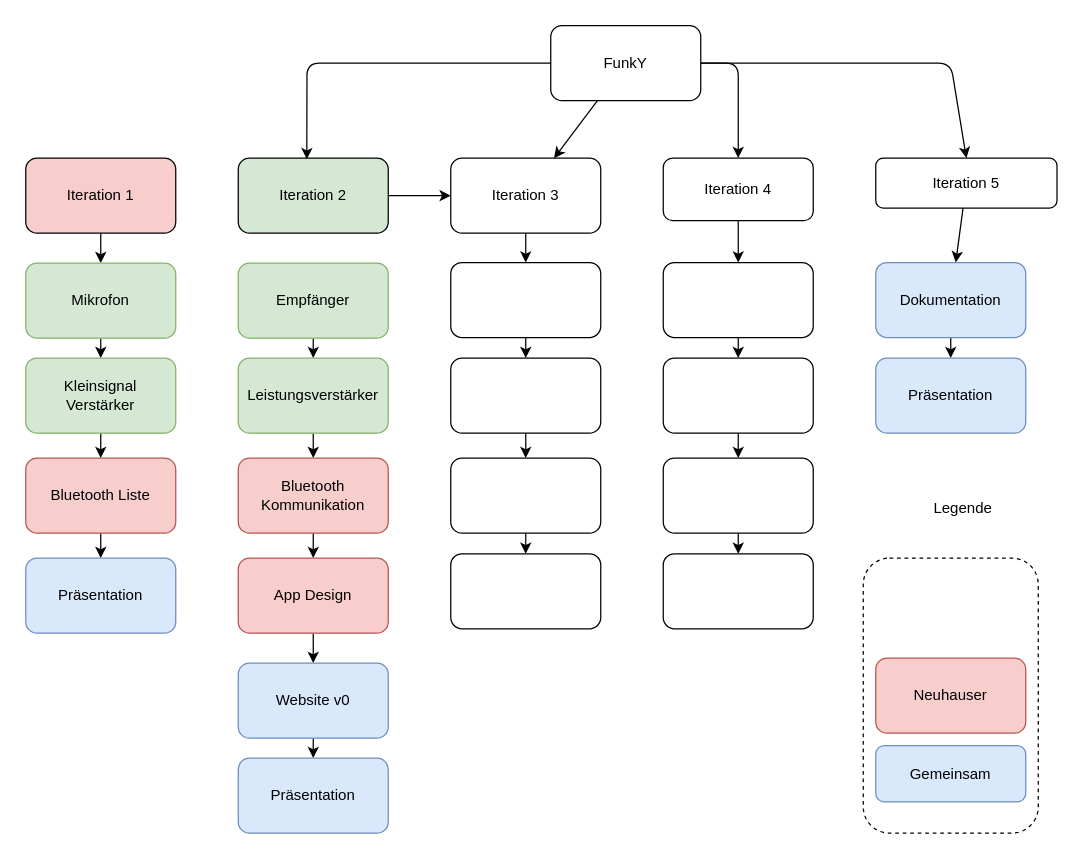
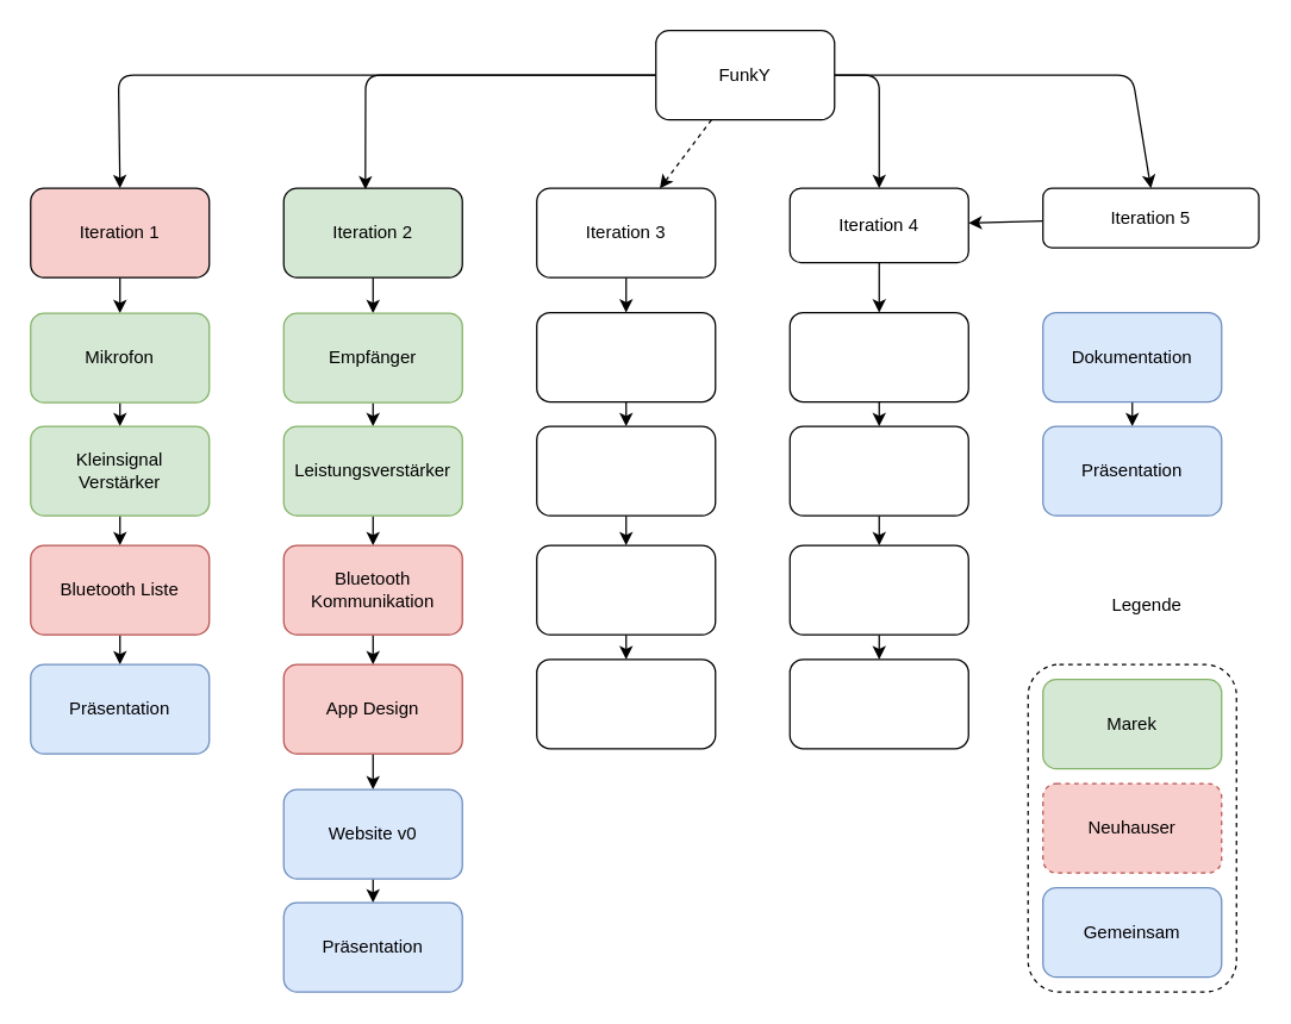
  <mxCell id="0" />
  <mxCell id="1" parent="0" />
- <mxCell id="3" style="edgeStyle=none;html=1;fontSize=12;fontColor=default;" edge="1" parent="1" source="7" target="13"><mxGeometry relative="1" as="geometry" /></mxCell>
+ <mxCell id="2" style="edgeStyle=none;html=1;entryX=0.5;entryY=0;entryDx=0;entryDy=0;fontSize=12;fontColor=default;" edge="1" parent="1" source="7" target="11"><mxGeometry relative="1" as="geometry"><Array as="points"><mxPoint x="79" y="50" /></Array></mxGeometry></mxCell>
+ <mxCell id="3" style="edgeStyle=none;html=1;fontSize=12;fontColor=default;dashed=1;" edge="1" parent="1" source="7" target="13"><mxGeometry relative="1" as="geometry" /></mxCell>
  <mxCell id="4" style="edgeStyle=none;html=1;entryX=0.457;entryY=0.014;entryDx=0;entryDy=0;entryPerimeter=0;fontSize=12;fontColor=default;" edge="1" parent="1" source="7" target="9"><mxGeometry relative="1" as="geometry"><Array as="points"><mxPoint x="245" y="50" /></Array></mxGeometry></mxCell>
  <mxCell id="5" style="edgeStyle=none;html=1;entryX=0.5;entryY=0;entryDx=0;entryDy=0;fontSize=12;fontColor=default;" edge="1" parent="1" source="7" target="17"><mxGeometry relative="1" as="geometry"><Array as="points"><mxPoint x="590" y="50" /></Array></mxGeometry></mxCell>
  <mxCell id="6" style="edgeStyle=none;html=1;exitX=1;exitY=0.5;exitDx=0;exitDy=0;entryX=0.5;entryY=0;entryDx=0;entryDy=0;fontSize=12;fontColor=default;" edge="1" parent="1" source="7" target="15"><mxGeometry relative="1" as="geometry"><Array as="points"><mxPoint x="760" y="50" /></Array></mxGeometry></mxCell>
  <mxCell id="7" value="FunkY" style="rounded=1;whiteSpace=wrap;html=1;" vertex="1" parent="1"><mxGeometry x="440" y="20" width="120" height="60" as="geometry" /></mxCell>
- <mxCell id="8" value="" style="edgeStyle=none;html=1;fontSize=12;fontColor=default;" edge="1" parent="1" source="9" target="13"><mxGeometry relative="1" as="geometry" /></mxCell>
+ <mxCell id="8" value="" style="edgeStyle=none;html=1;fontSize=12;fontColor=default;" edge="1" parent="1" source="9" target="31"><mxGeometry relative="1" as="geometry" /></mxCell>
  <mxCell id="9" value="Iteration 2" style="rounded=1;whiteSpace=wrap;html=1;fillColor=#d5e8d4;" vertex="1" parent="1"><mxGeometry x="190" y="126" width="120" height="60" as="geometry" /></mxCell>
  <mxCell id="10" value="" style="edgeStyle=none;html=1;" edge="1" parent="1" source="11" target="19"><mxGeometry relative="1" as="geometry" /></mxCell>
  <mxCell id="11" value="Iteration 1" style="rounded=1;whiteSpace=wrap;html=1;fillColor=#f8cecc;" vertex="1" parent="1"><mxGeometry x="20" y="126" width="120" height="60" as="geometry" /></mxCell>
  <mxCell id="12" value="" style="edgeStyle=none;html=1;fontSize=12;fontColor=default;" edge="1" parent="1" source="13" target="45"><mxGeometry relative="1" as="geometry" /></mxCell>
  <mxCell id="13" value="Iteration 3" style="rounded=1;whiteSpace=wrap;html=1;" vertex="1" parent="1"><mxGeometry x="360" y="126" width="120" height="60" as="geometry" /></mxCell>
- <mxCell id="14" value="" style="edgeStyle=none;html=1;fontSize=12;fontColor=default;" edge="1" parent="1" source="15" target="41"><mxGeometry relative="1" as="geometry" /></mxCell>
+ <mxCell id="14" value="" style="edgeStyle=none;html=1;fontSize=12;fontColor=default;" edge="1" parent="1" source="15" target="17"><mxGeometry relative="1" as="geometry" /></mxCell>
  <mxCell id="15" value="Iteration 5" style="rounded=1;whiteSpace=wrap;html=1;" vertex="1" parent="1"><mxGeometry x="700" y="126" width="145" height="40" as="geometry" /></mxCell>
  <mxCell id="16" value="" style="edgeStyle=none;html=1;fontSize=12;fontColor=default;" edge="1" parent="1" source="17" target="47"><mxGeometry relative="1" as="geometry" /></mxCell>
  <mxCell id="17" value="Iteration 4" style="rounded=1;whiteSpace=wrap;html=1;" vertex="1" parent="1"><mxGeometry x="530" y="126" width="120" height="50" as="geometry" /></mxCell>
  <mxCell id="18" value="" style="edgeStyle=none;html=1;" edge="1" parent="1" source="19" target="21"><mxGeometry relative="1" as="geometry" /></mxCell>
  <mxCell id="19" value="Mikrofon" style="rounded=1;whiteSpace=wrap;html=1;fillColor=#d5e8d4;strokeColor=#82b366;" vertex="1" parent="1"><mxGeometry x="20" y="210" width="120" height="60" as="geometry" /></mxCell>
  <mxCell id="20" value="" style="edgeStyle=none;html=1;" edge="1" parent="1" source="21" target="23"><mxGeometry relative="1" as="geometry" /></mxCell>
  <mxCell id="21" value="Kleinsignal &lt;br&gt;Verstärker" style="rounded=1;whiteSpace=wrap;html=1;fillColor=#d5e8d4;strokeColor=#82b366;" vertex="1" parent="1"><mxGeometry x="20" y="286" width="120" height="60" as="geometry" /></mxCell>
  <mxCell id="22" value="" style="edgeStyle=none;html=1;" edge="1" parent="1" source="23" target="24"><mxGeometry relative="1" as="geometry" /></mxCell>
  <mxCell id="23" value="Bluetooth Liste" style="rounded=1;whiteSpace=wrap;html=1;fillColor=#f8cecc;strokeColor=#b85450;" vertex="1" parent="1"><mxGeometry x="20" y="366" width="120" height="60" as="geometry" /></mxCell>
  <mxCell id="24" value="Präsentation" style="rounded=1;whiteSpace=wrap;html=1;fillColor=#dae8fc;strokeColor=#6c8ebf;" vertex="1" parent="1"><mxGeometry x="20" y="446" width="120" height="60" as="geometry" /></mxCell>
  <mxCell id="25" value="" style="rounded=1;whiteSpace=wrap;html=1;dashed=1;fillColor=none;" vertex="1" parent="1"><mxGeometry x="690" y="446" width="140" height="220" as="geometry" /></mxCell>
- <mxCell id="27" value="Neuhauser" style="rounded=1;whiteSpace=wrap;html=1;fillColor=#f8cecc;strokeColor=#b85450;" vertex="1" parent="1"><mxGeometry x="700" y="526" width="120" height="60" as="geometry" /></mxCell>
- <mxCell id="28" value="Gemeinsam" style="rounded=1;whiteSpace=wrap;html=1;fillColor=#dae8fc;strokeColor=#6c8ebf;" vertex="1" parent="1"><mxGeometry x="700" y="596" width="120" height="45" as="geometry" /></mxCell>
+ <mxCell id="26" value="Marek" style="rounded=1;whiteSpace=wrap;html=1;fillColor=#d5e8d4;strokeColor=#82b366;" vertex="1" parent="1"><mxGeometry x="700" y="456" width="120" height="60" as="geometry" /></mxCell>
+ <mxCell id="27" value="Neuhauser" style="rounded=1;whiteSpace=wrap;html=1;fillColor=#f8cecc;strokeColor=#b85450;dashed=1;" vertex="1" parent="1"><mxGeometry x="700" y="526" width="120" height="60" as="geometry" /></mxCell>
+ <mxCell id="28" value="Gemeinsam" style="rounded=1;whiteSpace=wrap;html=1;fillColor=#dae8fc;strokeColor=#6c8ebf;" vertex="1" parent="1"><mxGeometry x="700" y="596" width="120" height="60" as="geometry" /></mxCell>
  <mxCell id="29" value="Legende" style="text;strokeColor=none;fillColor=none;align=center;verticalAlign=middle;rounded=0;dashed=1;fontSize=12;labelPosition=center;verticalLabelPosition=middle;fontColor=default;whiteSpace=wrap;html=1;spacing=0;" vertex="1" parent="1"><mxGeometry x="740" y="396" width="60" height="20" as="geometry" /></mxCell>
  <mxCell id="30" value="" style="edgeStyle=none;html=1;fontSize=12;fontColor=default;" edge="1" parent="1" source="31" target="33"><mxGeometry relative="1" as="geometry" /></mxCell>
  <mxCell id="31" value="Empfänger" style="rounded=1;whiteSpace=wrap;html=1;fillColor=#d5e8d4;strokeColor=#82b366;" vertex="1" parent="1"><mxGeometry x="190" y="210" width="120" height="60" as="geometry" /></mxCell>
  <mxCell id="32" value="" style="edgeStyle=none;html=1;fontSize=12;fontColor=default;" edge="1" parent="1" source="33" target="35"><mxGeometry relative="1" as="geometry" /></mxCell>
  <mxCell id="33" value="Leistungsverstärker" style="rounded=1;whiteSpace=wrap;html=1;fillColor=#d5e8d4;strokeColor=#82b366;" vertex="1" parent="1"><mxGeometry x="190" y="286" width="120" height="60" as="geometry" /></mxCell>
  <mxCell id="34" value="" style="edgeStyle=none;html=1;fontSize=12;fontColor=default;" edge="1" parent="1" source="35" target="37"><mxGeometry relative="1" as="geometry" /></mxCell>
  <mxCell id="35" value="Bluetooth Kommunikation" style="rounded=1;whiteSpace=wrap;html=1;fillColor=#f8cecc;strokeColor=#b85450;" vertex="1" parent="1"><mxGeometry x="190" y="366" width="120" height="60" as="geometry" /></mxCell>
  <mxCell id="36" value="" style="edgeStyle=none;html=1;fontSize=12;fontColor=default;" edge="1" parent="1" source="37" target="39"><mxGeometry relative="1" as="geometry" /></mxCell>
  <mxCell id="37" value="App Design" style="rounded=1;whiteSpace=wrap;html=1;fillColor=#f8cecc;strokeColor=#b85450;" vertex="1" parent="1"><mxGeometry x="190" y="446" width="120" height="60" as="geometry" /></mxCell>
  <mxCell id="38" value="" style="edgeStyle=none;html=1;fontSize=12;fontColor=default;" edge="1" parent="1" source="39" target="43"><mxGeometry relative="1" as="geometry" /></mxCell>
  <mxCell id="39" value="Website v0" style="rounded=1;whiteSpace=wrap;html=1;fillColor=#dae8fc;strokeColor=#6c8ebf;" vertex="1" parent="1"><mxGeometry x="190" y="530" width="120" height="60" as="geometry" /></mxCell>
  <mxCell id="40" value="" style="edgeStyle=none;html=1;fontSize=12;fontColor=default;" edge="1" parent="1" source="41" target="42"><mxGeometry relative="1" as="geometry" /></mxCell>
  <mxCell id="41" value="Dokumentation" style="rounded=1;whiteSpace=wrap;html=1;fillColor=#dae8fc;strokeColor=#6c8ebf;" vertex="1" parent="1"><mxGeometry x="700" y="209.5" width="120" height="60" as="geometry" /></mxCell>
  <mxCell id="42" value="Präsentation" style="rounded=1;whiteSpace=wrap;html=1;fillColor=#dae8fc;strokeColor=#6c8ebf;" vertex="1" parent="1"><mxGeometry x="700" y="286" width="120" height="60" as="geometry" /></mxCell>
  <mxCell id="43" value="Präsentation" style="rounded=1;whiteSpace=wrap;html=1;fillColor=#dae8fc;strokeColor=#6c8ebf;" vertex="1" parent="1"><mxGeometry x="190" y="606" width="120" height="60" as="geometry" /></mxCell>
  <mxCell id="44" value="" style="edgeStyle=none;html=1;fontSize=12;fontColor=default;" edge="1" parent="1" source="45" target="49"><mxGeometry relative="1" as="geometry" /></mxCell>
  <mxCell id="45" value="" style="rounded=1;whiteSpace=wrap;html=1;" vertex="1" parent="1"><mxGeometry x="360" y="209.5" width="120" height="60" as="geometry" /></mxCell>
  <mxCell id="46" value="" style="edgeStyle=none;html=1;fontSize=12;fontColor=default;" edge="1" parent="1" source="47" target="51"><mxGeometry relative="1" as="geometry" /></mxCell>
  <mxCell id="47" value="" style="rounded=1;whiteSpace=wrap;html=1;" vertex="1" parent="1"><mxGeometry x="530" y="209.5" width="120" height="60" as="geometry" /></mxCell>
  <mxCell id="48" value="" style="edgeStyle=none;html=1;fontSize=12;fontColor=default;entryX=0.5;entryY=0;entryDx=0;entryDy=0;" edge="1" parent="1" source="49" target="53"><mxGeometry relative="1" as="geometry" /></mxCell>
  <mxCell id="49" value="" style="rounded=1;whiteSpace=wrap;html=1;" vertex="1" parent="1"><mxGeometry x="360" y="286" width="120" height="60" as="geometry" /></mxCell>
  <mxCell id="50" value="" style="edgeStyle=none;html=1;fontSize=12;fontColor=default;entryX=0.5;entryY=0;entryDx=0;entryDy=0;exitX=0.5;exitY=1;exitDx=0;exitDy=0;" edge="1" parent="1" source="51" target="55"><mxGeometry relative="1" as="geometry"><mxPoint x="590" y="350" as="sourcePoint" /></mxGeometry></mxCell>
  <mxCell id="51" value="" style="rounded=1;whiteSpace=wrap;html=1;" vertex="1" parent="1"><mxGeometry x="530" y="286" width="120" height="60" as="geometry" /></mxCell>
  <mxCell id="52" value="" style="edgeStyle=none;html=1;fontSize=12;fontColor=default;" edge="1" parent="1" source="53" target="56"><mxGeometry relative="1" as="geometry" /></mxCell>
  <mxCell id="53" value="" style="rounded=1;whiteSpace=wrap;html=1;" vertex="1" parent="1"><mxGeometry x="360" y="366" width="120" height="60" as="geometry" /></mxCell>
  <mxCell id="54" value="" style="edgeStyle=none;html=1;fontSize=12;fontColor=default;" edge="1" parent="1" source="55" target="57"><mxGeometry relative="1" as="geometry" /></mxCell>
  <mxCell id="55" value="" style="rounded=1;whiteSpace=wrap;html=1;" vertex="1" parent="1"><mxGeometry x="530" y="366" width="120" height="60" as="geometry" /></mxCell>
  <mxCell id="56" value="" style="rounded=1;whiteSpace=wrap;html=1;" vertex="1" parent="1"><mxGeometry x="360" y="442.5" width="120" height="60" as="geometry" /></mxCell>
  <mxCell id="57" value="" style="rounded=1;whiteSpace=wrap;html=1;" vertex="1" parent="1"><mxGeometry x="530" y="442.5" width="120" height="60" as="geometry" /></mxCell>
